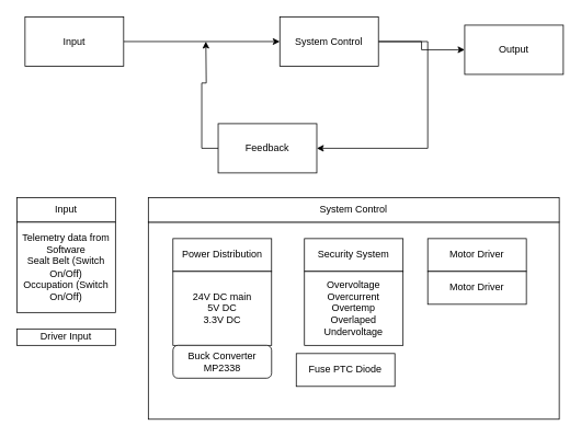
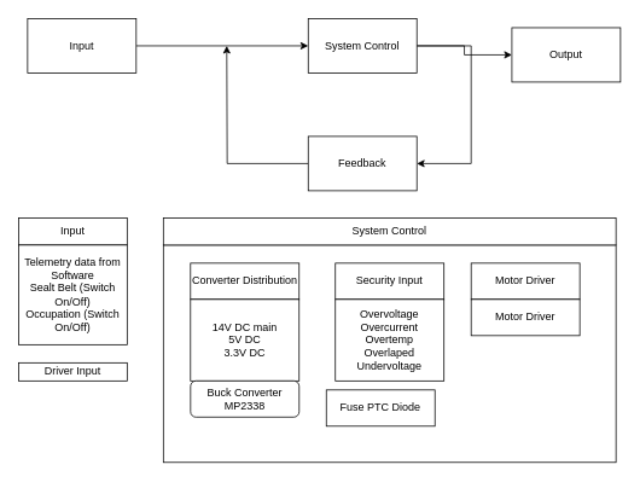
  <mxCell id="0" />
  <mxCell id="1" parent="0" />
  <mxCell id="2" value="" style="rounded=0;whiteSpace=wrap;html=1;" vertex="1" parent="1"><mxGeometry x="180" y="270" width="500" height="240" as="geometry" /></mxCell>
  <mxCell id="3" value="" style="edgeStyle=orthogonalEdgeStyle;rounded=0;orthogonalLoop=1;jettySize=auto;html=1;" edge="1" parent="1" source="4" target="7"><mxGeometry relative="1" as="geometry" /></mxCell>
  <mxCell id="4" value="Input" style="rounded=0;whiteSpace=wrap;html=1;" vertex="1" parent="1"><mxGeometry x="30" y="20" width="120" height="60" as="geometry" /></mxCell>
  <mxCell id="5" value="" style="edgeStyle=orthogonalEdgeStyle;rounded=0;orthogonalLoop=1;jettySize=auto;html=1;" edge="1" parent="1" source="7" target="10"><mxGeometry relative="1" as="geometry" /></mxCell>
  <mxCell id="6" style="edgeStyle=orthogonalEdgeStyle;rounded=0;orthogonalLoop=1;jettySize=auto;html=1;entryX=1;entryY=0.5;entryDx=0;entryDy=0;" edge="1" parent="1" source="7" target="9"><mxGeometry relative="1" as="geometry"><Array as="points"><mxPoint x="520" y="50" /><mxPoint x="520" y="180" /></Array></mxGeometry></mxCell>
  <mxCell id="7" value="System Control" style="rounded=0;whiteSpace=wrap;html=1;" vertex="1" parent="1"><mxGeometry x="340" y="20" width="120" height="60" as="geometry" /></mxCell>
  <mxCell id="8" style="edgeStyle=orthogonalEdgeStyle;rounded=0;orthogonalLoop=1;jettySize=auto;html=1;" edge="1" parent="1" source="9"><mxGeometry relative="1" as="geometry"><mxPoint x="250" y="50" as="targetPoint" /></mxGeometry></mxCell>
- <mxCell id="9" value="Feedback" style="rounded=0;whiteSpace=wrap;html=1;" vertex="1" parent="1"><mxGeometry x="265" y="150" width="120" height="60" as="geometry" /></mxCell>
+ <mxCell id="9" value="Feedback" style="rounded=0;whiteSpace=wrap;html=1;" vertex="1" parent="1"><mxGeometry x="340" y="150" width="120" height="60" as="geometry" /></mxCell>
  <mxCell id="10" value="Output" style="rounded=0;whiteSpace=wrap;html=1;" vertex="1" parent="1"><mxGeometry x="565" y="30" width="120" height="60" as="geometry" /></mxCell>
  <mxCell id="11" value="Input" style="rounded=0;whiteSpace=wrap;html=1;" vertex="1" parent="1"><mxGeometry x="20" y="240" width="120" height="30" as="geometry" /></mxCell>
  <mxCell id="12" value="Telemetry data from Software&lt;div&gt;Sealt Belt (Switch On/Off)&lt;/div&gt;&lt;div&gt;Occupation (Switch On/Off)&lt;/div&gt;" style="rounded=0;whiteSpace=wrap;html=1;" vertex="1" parent="1"><mxGeometry x="20" y="270" width="120" height="110" as="geometry" /></mxCell>
  <mxCell id="13" value="System Control" style="rounded=0;whiteSpace=wrap;html=1;" vertex="1" parent="1"><mxGeometry x="180" y="240" width="500" height="30" as="geometry" /></mxCell>
- <mxCell id="14" value="Security System" style="rounded=0;whiteSpace=wrap;html=1;" vertex="1" parent="1"><mxGeometry x="370" y="290" width="120" height="40" as="geometry" /></mxCell>
- <mxCell id="15" value="Power Distribution" style="rounded=0;whiteSpace=wrap;html=1;" vertex="1" parent="1"><mxGeometry x="210" y="290" width="120" height="40" as="geometry" /></mxCell>
+ <mxCell id="14" value="Security Input" style="rounded=0;whiteSpace=wrap;html=1;" vertex="1" parent="1"><mxGeometry x="370" y="290" width="120" height="40" as="geometry" /></mxCell>
+ <mxCell id="15" value="Converter Distribution" style="rounded=0;whiteSpace=wrap;html=1;" vertex="1" parent="1"><mxGeometry x="210" y="290" width="120" height="40" as="geometry" /></mxCell>
  <mxCell id="16" value="Motor Driver" style="rounded=0;whiteSpace=wrap;html=1;" vertex="1" parent="1"><mxGeometry x="520" y="290" width="120" height="40" as="geometry" /></mxCell>
  <mxCell id="17" value="Overvoltage&lt;div&gt;Overcurrent&lt;/div&gt;&lt;div&gt;Overtemp&lt;/div&gt;&lt;div&gt;Overlaped&lt;/div&gt;&lt;div&gt;Undervoltage&lt;/div&gt;" style="rounded=0;whiteSpace=wrap;html=1;" vertex="1" parent="1"><mxGeometry x="370" y="330" width="120" height="90" as="geometry" /></mxCell>
- <mxCell id="18" value="24V DC main&lt;div&gt;5V DC&lt;/div&gt;&lt;div&gt;3.3V DC&lt;/div&gt;" style="rounded=0;whiteSpace=wrap;html=1;" vertex="1" parent="1"><mxGeometry x="210" y="330" width="120" height="90" as="geometry" /></mxCell>
+ <mxCell id="18" value="14V DC main&lt;div&gt;5V DC&lt;/div&gt;&lt;div&gt;3.3V DC&lt;/div&gt;" style="rounded=0;whiteSpace=wrap;html=1;" vertex="1" parent="1"><mxGeometry x="210" y="330" width="120" height="90" as="geometry" /></mxCell>
  <mxCell id="19" value="Motor Driver" style="rounded=0;whiteSpace=wrap;html=1;" vertex="1" parent="1"><mxGeometry x="520" y="330" width="120" height="40" as="geometry" /></mxCell>
  <mxCell id="20" value="Buck Converter&lt;div&gt;MP2338&lt;/div&gt;" style="whiteSpace=wrap;html=1;rounded=1;" vertex="1" parent="1"><mxGeometry x="210" y="420" width="120" height="40" as="geometry" /></mxCell>
  <mxCell id="21" value="Fuse PTC Diode" style="rounded=0;whiteSpace=wrap;html=1;" vertex="1" parent="1"><mxGeometry x="360" y="430" width="120" height="40" as="geometry" /></mxCell>
  <mxCell id="22" value="Driver Input" style="rounded=0;whiteSpace=wrap;html=1;" vertex="1" parent="1"><mxGeometry x="20" y="400" width="120" height="20" as="geometry" /></mxCell>
